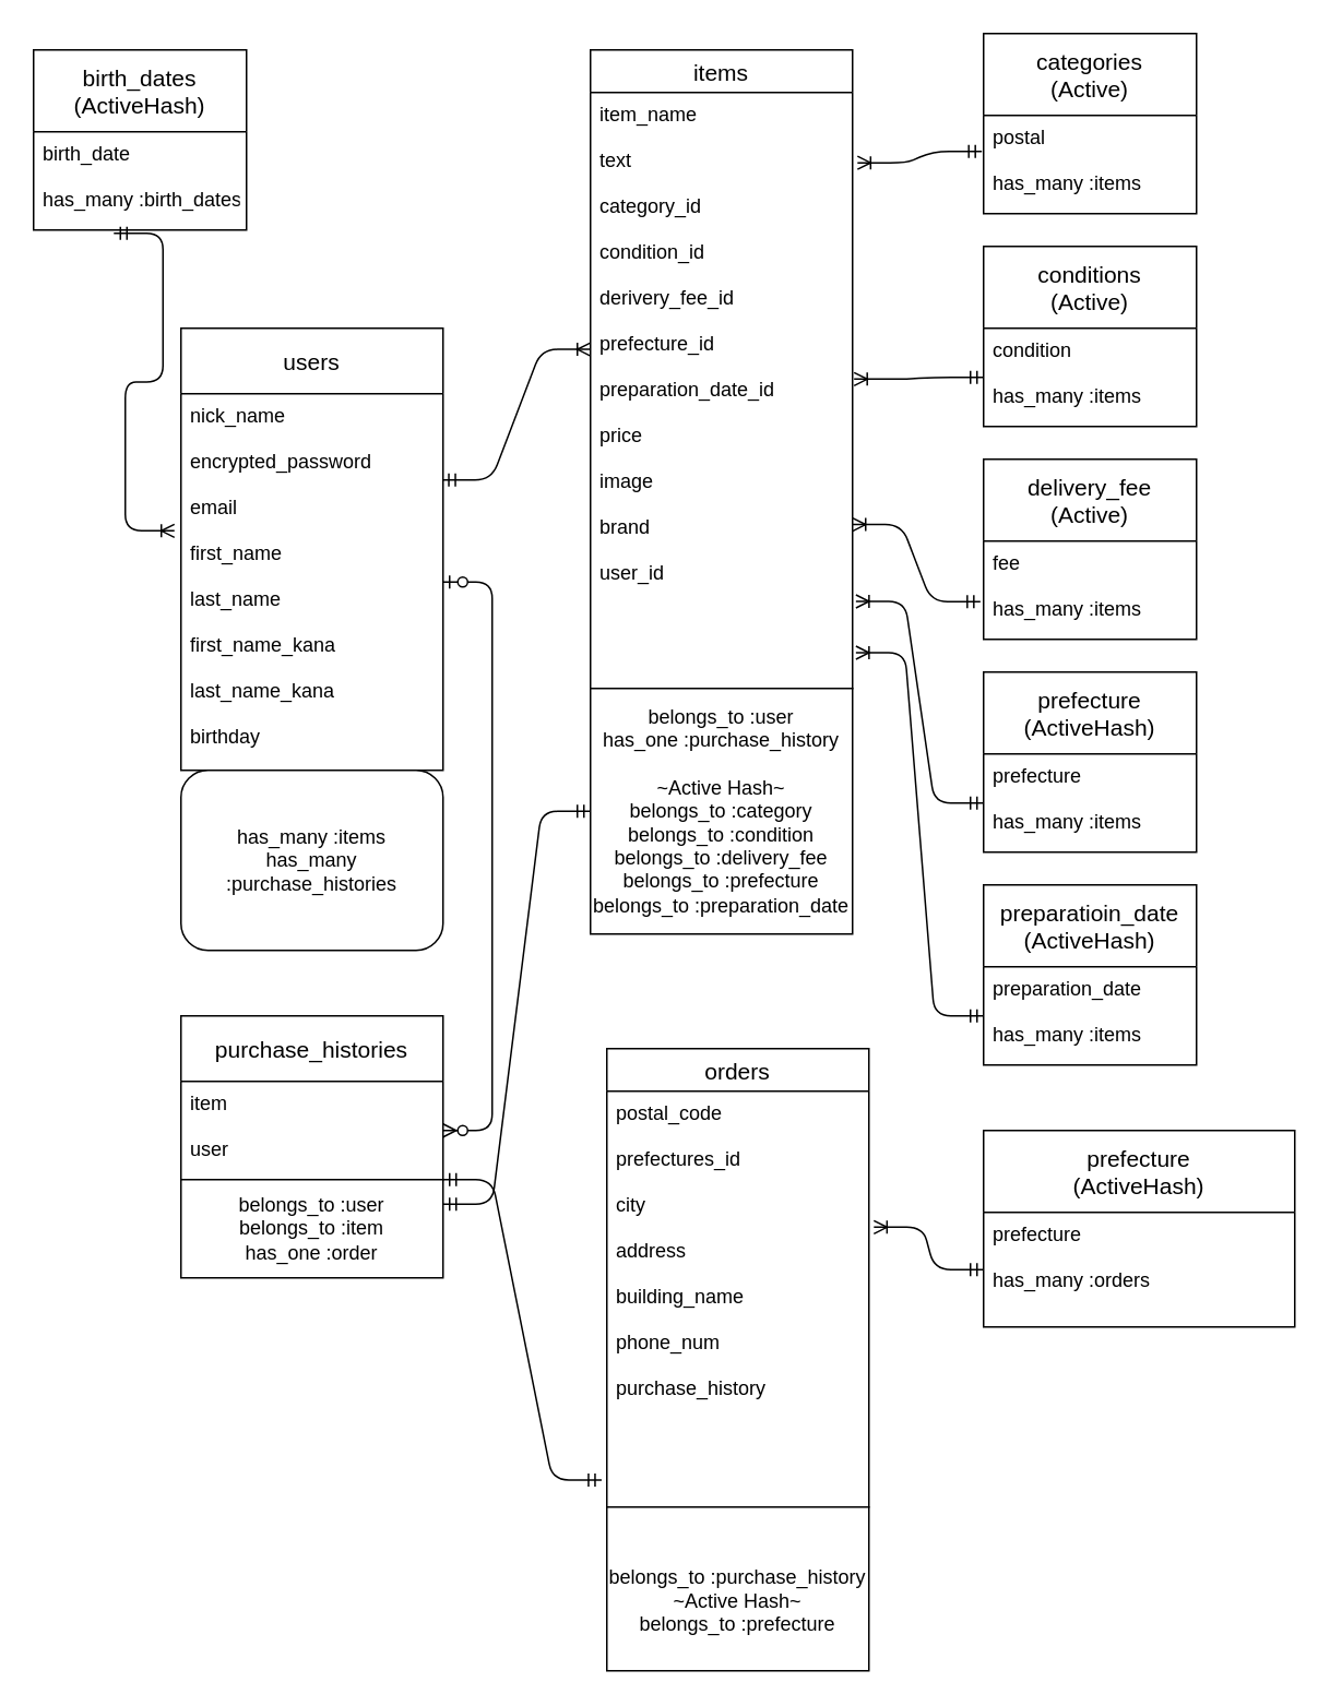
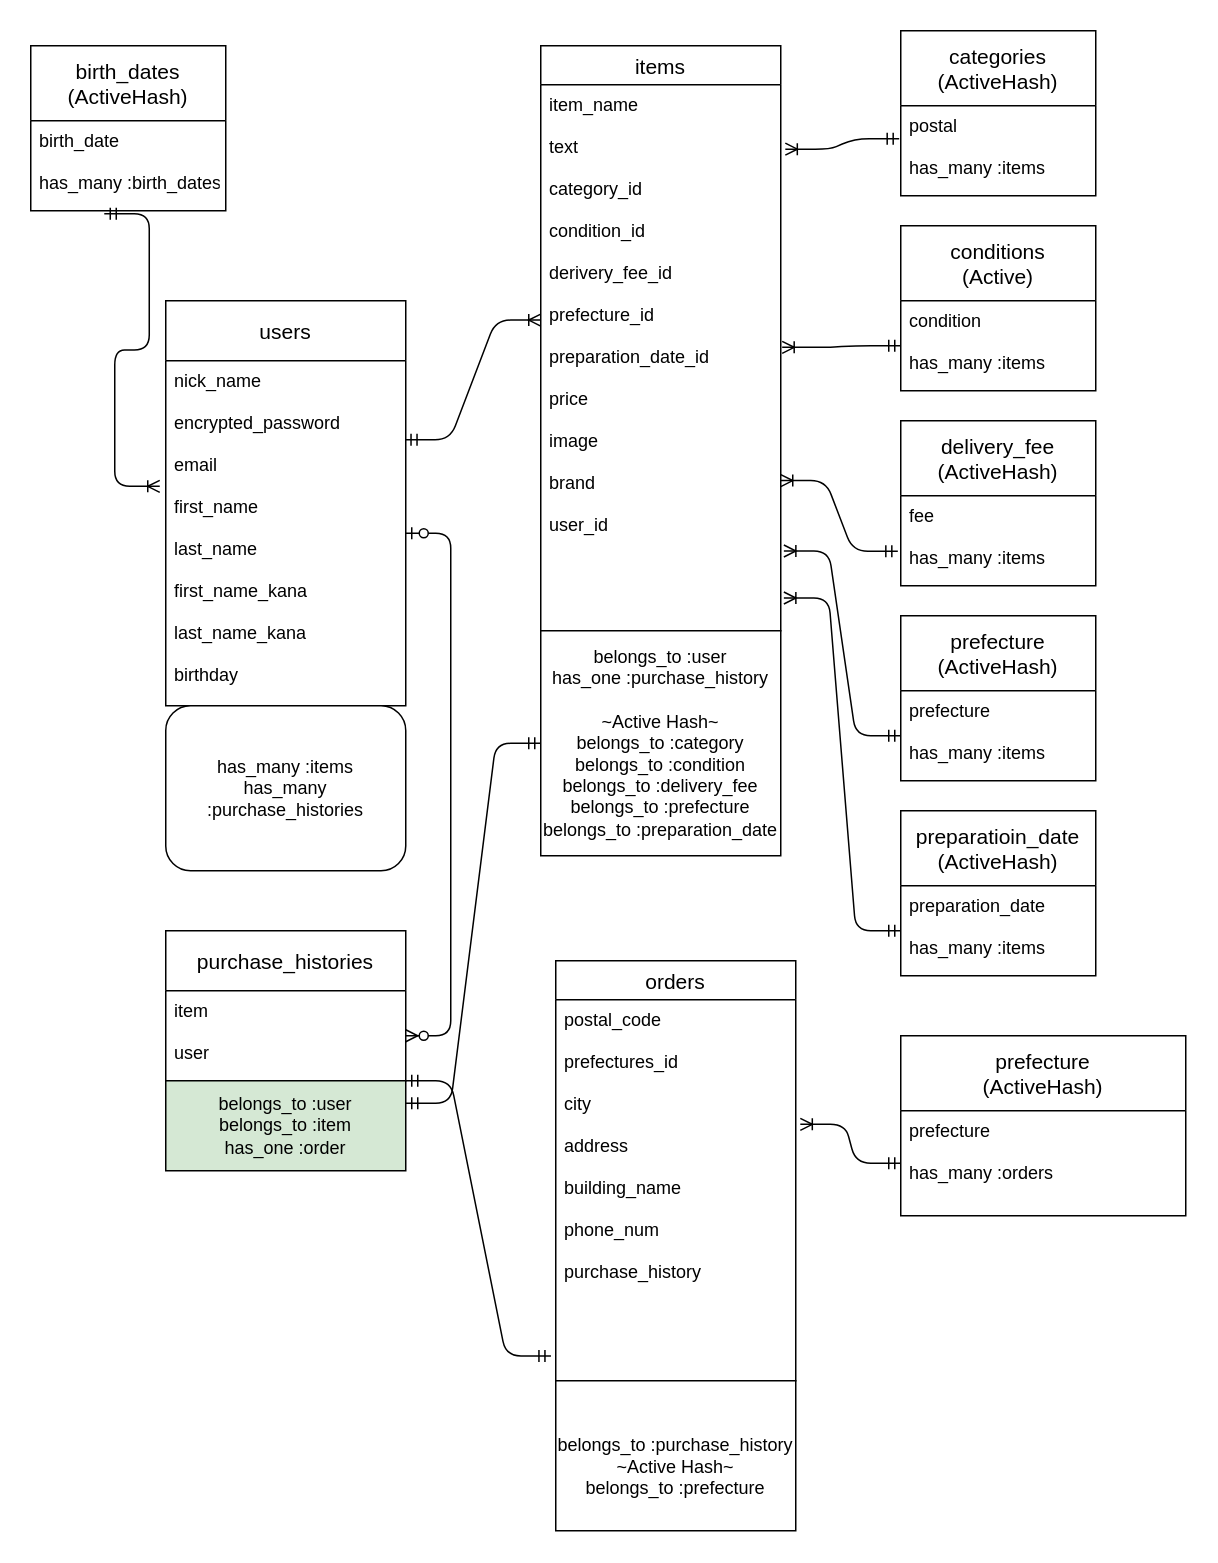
  <mxCell id="0" />
  <mxCell id="1" parent="0" />
  <mxCell id="2" value="birth_dates&#10;(ActiveHash)" style="swimlane;fontStyle=0;childLayout=stackLayout;horizontal=1;startSize=50;horizontalStack=0;resizeParent=1;resizeParentMax=0;resizeLast=0;collapsible=1;marginBottom=0;align=center;fontSize=14;" parent="1" vertex="1"><mxGeometry x="20" y="30" width="130" height="110" as="geometry"><mxRectangle x="10" y="50" width="110" height="40" as="alternateBounds" /></mxGeometry></mxCell>
  <mxCell id="3" value="birth_date&#10;&#10;has_many :birth_dates&#10;" style="text;strokeColor=none;fillColor=none;spacingLeft=4;spacingRight=4;overflow=hidden;rotatable=0;points=[[0,0.5],[1,0.5]];portConstraint=eastwest;fontSize=12;" parent="2" vertex="1"><mxGeometry y="50" width="130" height="60" as="geometry" /></mxCell>
  <mxCell id="4" value="users" style="swimlane;fontStyle=0;childLayout=stackLayout;horizontal=1;startSize=40;horizontalStack=0;resizeParent=1;resizeParentMax=0;resizeLast=0;collapsible=1;marginBottom=0;align=center;fontSize=14;" parent="1" vertex="1"><mxGeometry x="110" y="200" width="160" height="270" as="geometry" /></mxCell>
  <mxCell id="5" value="nick_name&#10;&#10;encrypted_password&#10;&#10;email&#10;&#10;first_name&#10;&#10;last_name&#10;&#10;first_name_kana&#10;&#10;last_name_kana&#10;&#10;birthday&#10;" style="text;strokeColor=none;fillColor=none;spacingLeft=4;spacingRight=4;overflow=hidden;rotatable=0;points=[[0,0.5],[1,0.5]];portConstraint=eastwest;fontSize=12;" parent="4" vertex="1"><mxGeometry y="40" width="160" height="230" as="geometry" /></mxCell>
  <mxCell id="6" value="has_many :items&lt;br&gt;has_many :purchase_histories" style="whiteSpace=wrap;html=1;align=center;rounded=1;" parent="1" vertex="1"><mxGeometry x="110" y="470" width="160" height="110" as="geometry" /></mxCell>
  <mxCell id="7" value="items" style="swimlane;fontStyle=0;childLayout=stackLayout;horizontal=1;startSize=26;horizontalStack=0;resizeParent=1;resizeParentMax=0;resizeLast=0;collapsible=1;marginBottom=0;align=center;fontSize=14;" parent="1" vertex="1"><mxGeometry x="360" y="30" width="160" height="390" as="geometry" /></mxCell>
  <mxCell id="8" value="item_name&#10;&#10;text&#10;&#10;category_id&#10;&#10;condition_id&#10;&#10;derivery_fee_id&#10;&#10;prefecture_id&#10;&#10;preparation_date_id&#10;&#10;price&#10;&#10;image&#10;&#10;brand&#10;&#10;user_id&#10;" style="text;strokeColor=none;fillColor=none;spacingLeft=4;spacingRight=4;overflow=hidden;rotatable=0;points=[[0,0.5],[1,0.5]];portConstraint=eastwest;fontSize=12;" parent="7" vertex="1"><mxGeometry y="26" width="160" height="364" as="geometry" /></mxCell>
  <mxCell id="9" value="belongs_to :user&lt;br&gt;has_one :purchase_history&lt;br&gt;&lt;br&gt;~Active Hash~&lt;br&gt;belongs_to :category&lt;br&gt;belongs_to :condition&lt;br&gt;belongs_to :delivery_fee&lt;br&gt;belongs_to :prefecture&lt;br&gt;belongs_to :preparation_date" style="whiteSpace=wrap;html=1;align=center;" parent="1" vertex="1"><mxGeometry x="360" y="420" width="160" height="150" as="geometry" /></mxCell>
- <mxCell id="10" value="categories&#10;(Active)" style="swimlane;fontStyle=0;childLayout=stackLayout;horizontal=1;startSize=50;horizontalStack=0;resizeParent=1;resizeParentMax=0;resizeLast=0;collapsible=1;marginBottom=0;align=center;fontSize=14;" parent="1" vertex="1"><mxGeometry x="600" y="20" width="130" height="110" as="geometry"><mxRectangle x="10" y="50" width="110" height="40" as="alternateBounds" /></mxGeometry></mxCell>
+ <mxCell id="10" value="categories&#10;(ActiveHash)" style="swimlane;fontStyle=0;childLayout=stackLayout;horizontal=1;startSize=50;horizontalStack=0;resizeParent=1;resizeParentMax=0;resizeLast=0;collapsible=1;marginBottom=0;align=center;fontSize=14;" parent="1" vertex="1"><mxGeometry x="600" y="20" width="130" height="110" as="geometry"><mxRectangle x="10" y="50" width="110" height="40" as="alternateBounds" /></mxGeometry></mxCell>
  <mxCell id="11" value="postal&#10;&#10;has_many :items&#10;" style="text;strokeColor=none;fillColor=none;spacingLeft=4;spacingRight=4;overflow=hidden;rotatable=0;points=[[0,0.5],[1,0.5]];portConstraint=eastwest;fontSize=12;" parent="10" vertex="1"><mxGeometry y="50" width="130" height="60" as="geometry" /></mxCell>
  <mxCell id="12" value="conditions&#10;(Active)" style="swimlane;fontStyle=0;childLayout=stackLayout;horizontal=1;startSize=50;horizontalStack=0;resizeParent=1;resizeParentMax=0;resizeLast=0;collapsible=1;marginBottom=0;align=center;fontSize=14;" parent="1" vertex="1"><mxGeometry x="600" y="150" width="130" height="110" as="geometry"><mxRectangle x="10" y="50" width="110" height="40" as="alternateBounds" /></mxGeometry></mxCell>
  <mxCell id="13" value="condition&#10;&#10;has_many :items&#10;" style="text;strokeColor=none;fillColor=none;spacingLeft=4;spacingRight=4;overflow=hidden;rotatable=0;points=[[0,0.5],[1,0.5]];portConstraint=eastwest;fontSize=12;" parent="12" vertex="1"><mxGeometry y="50" width="130" height="60" as="geometry" /></mxCell>
- <mxCell id="14" value="delivery_fee&#10;(Active)" style="swimlane;fontStyle=0;childLayout=stackLayout;horizontal=1;startSize=50;horizontalStack=0;resizeParent=1;resizeParentMax=0;resizeLast=0;collapsible=1;marginBottom=0;align=center;fontSize=14;" parent="1" vertex="1"><mxGeometry x="600" y="280" width="130" height="110" as="geometry"><mxRectangle x="10" y="50" width="110" height="40" as="alternateBounds" /></mxGeometry></mxCell>
+ <mxCell id="14" value="delivery_fee&#10;(ActiveHash)" style="swimlane;fontStyle=0;childLayout=stackLayout;horizontal=1;startSize=50;horizontalStack=0;resizeParent=1;resizeParentMax=0;resizeLast=0;collapsible=1;marginBottom=0;align=center;fontSize=14;" parent="1" vertex="1"><mxGeometry x="600" y="280" width="130" height="110" as="geometry"><mxRectangle x="10" y="50" width="110" height="40" as="alternateBounds" /></mxGeometry></mxCell>
  <mxCell id="15" value="fee&#10;&#10;has_many :items&#10;" style="text;strokeColor=none;fillColor=none;spacingLeft=4;spacingRight=4;overflow=hidden;rotatable=0;points=[[0,0.5],[1,0.5]];portConstraint=eastwest;fontSize=12;" parent="14" vertex="1"><mxGeometry y="50" width="130" height="60" as="geometry" /></mxCell>
  <mxCell id="16" value="prefecture&#10;(ActiveHash)" style="swimlane;fontStyle=0;childLayout=stackLayout;horizontal=1;startSize=50;horizontalStack=0;resizeParent=1;resizeParentMax=0;resizeLast=0;collapsible=1;marginBottom=0;align=center;fontSize=14;" parent="1" vertex="1"><mxGeometry x="600" y="410" width="130" height="110" as="geometry"><mxRectangle x="10" y="50" width="110" height="40" as="alternateBounds" /></mxGeometry></mxCell>
  <mxCell id="17" value="prefecture&#10;&#10;has_many :items&#10;" style="text;strokeColor=none;fillColor=none;spacingLeft=4;spacingRight=4;overflow=hidden;rotatable=0;points=[[0,0.5],[1,0.5]];portConstraint=eastwest;fontSize=12;" parent="16" vertex="1"><mxGeometry y="50" width="130" height="60" as="geometry" /></mxCell>
  <mxCell id="18" value="preparatioin_date&#10;(ActiveHash)" style="swimlane;fontStyle=0;childLayout=stackLayout;horizontal=1;startSize=50;horizontalStack=0;resizeParent=1;resizeParentMax=0;resizeLast=0;collapsible=1;marginBottom=0;align=center;fontSize=14;" parent="1" vertex="1"><mxGeometry x="600" y="540" width="130" height="110" as="geometry"><mxRectangle x="10" y="50" width="110" height="40" as="alternateBounds" /></mxGeometry></mxCell>
  <mxCell id="19" value="preparation_date&#10;&#10;has_many :items&#10;" style="text;strokeColor=none;fillColor=none;spacingLeft=4;spacingRight=4;overflow=hidden;rotatable=0;points=[[0,0.5],[1,0.5]];portConstraint=eastwest;fontSize=12;" parent="18" vertex="1"><mxGeometry y="50" width="130" height="60" as="geometry" /></mxCell>
  <mxCell id="20" value="" style="edgeStyle=entityRelationEdgeStyle;fontSize=12;html=1;endArrow=ERoneToMany;startArrow=ERmandOne;exitX=0.377;exitY=1.033;exitDx=0;exitDy=0;exitPerimeter=0;entryX=-0.025;entryY=0.364;entryDx=0;entryDy=0;entryPerimeter=0;" parent="1" source="3" target="5" edge="1"><mxGeometry width="100" height="100" relative="1" as="geometry"><mxPoint x="80" y="230" as="sourcePoint" /><mxPoint x="180" y="130" as="targetPoint" /></mxGeometry></mxCell>
  <mxCell id="21" value="" style="edgeStyle=entityRelationEdgeStyle;fontSize=12;html=1;endArrow=ERoneToMany;startArrow=ERmandOne;exitX=0.997;exitY=0.229;exitDx=0;exitDy=0;entryX=0;entryY=0.431;entryDx=0;entryDy=0;entryPerimeter=0;exitPerimeter=0;" parent="1" source="5" target="8" edge="1"><mxGeometry width="100" height="100" relative="1" as="geometry"><mxPoint x="233.01" y="140" as="sourcePoint" /><mxPoint x="290" y="288.98" as="targetPoint" /></mxGeometry></mxCell>
  <mxCell id="22" value="" style="edgeStyle=entityRelationEdgeStyle;fontSize=12;html=1;endArrow=ERoneToMany;startArrow=ERmandOne;exitX=-0.008;exitY=0.367;exitDx=0;exitDy=0;entryX=1.019;entryY=0.118;entryDx=0;entryDy=0;entryPerimeter=0;exitPerimeter=0;" parent="1" source="11" target="8" edge="1"><mxGeometry width="100" height="100" relative="1" as="geometry"><mxPoint x="500" y="260" as="sourcePoint" /><mxPoint x="570" y="162.884" as="targetPoint" /></mxGeometry></mxCell>
  <mxCell id="23" value="" style="edgeStyle=entityRelationEdgeStyle;fontSize=12;html=1;endArrow=ERoneToMany;startArrow=ERmandOne;entryX=1.006;entryY=0.481;entryDx=0;entryDy=0;entryPerimeter=0;exitX=0;exitY=0.5;exitDx=0;exitDy=0;" parent="1" source="13" target="8" edge="1"><mxGeometry width="100" height="100" relative="1" as="geometry"><mxPoint x="550" y="170" as="sourcePoint" /><mxPoint x="520" y="196.932" as="targetPoint" /></mxGeometry></mxCell>
  <mxCell id="24" value="" style="edgeStyle=entityRelationEdgeStyle;fontSize=12;html=1;endArrow=ERoneToMany;startArrow=ERmandOne;exitX=-0.015;exitY=0.617;exitDx=0;exitDy=0;entryX=1;entryY=0.725;entryDx=0;entryDy=0;entryPerimeter=0;exitPerimeter=0;" parent="1" source="15" target="8" edge="1"><mxGeometry width="100" height="100" relative="1" as="geometry"><mxPoint x="545.92" y="360" as="sourcePoint" /><mxPoint x="470" y="366.932" as="targetPoint" /></mxGeometry></mxCell>
  <mxCell id="25" value="" style="edgeStyle=entityRelationEdgeStyle;fontSize=12;html=1;endArrow=ERoneToMany;startArrow=ERmandOne;exitX=0;exitY=0.5;exitDx=0;exitDy=0;entryX=1.013;entryY=0.854;entryDx=0;entryDy=0;entryPerimeter=0;" parent="1" source="17" target="8" edge="1"><mxGeometry width="100" height="100" relative="1" as="geometry"><mxPoint x="545.92" y="540" as="sourcePoint" /><mxPoint x="470" y="546.932" as="targetPoint" /></mxGeometry></mxCell>
  <mxCell id="26" value="" style="edgeStyle=entityRelationEdgeStyle;fontSize=12;html=1;endArrow=ERoneToMany;startArrow=ERmandOne;exitX=0;exitY=0.5;exitDx=0;exitDy=0;entryX=1.013;entryY=0.94;entryDx=0;entryDy=0;entryPerimeter=0;" parent="1" source="19" target="8" edge="1"><mxGeometry width="100" height="100" relative="1" as="geometry"><mxPoint x="495.92" y="600" as="sourcePoint" /><mxPoint x="420" y="606.932" as="targetPoint" /></mxGeometry></mxCell>
  <mxCell id="27" value="orders" style="swimlane;fontStyle=0;childLayout=stackLayout;horizontal=1;startSize=26;horizontalStack=0;resizeParent=1;resizeParentMax=0;resizeLast=0;collapsible=1;marginBottom=0;align=center;fontSize=14;" parent="1" vertex="1"><mxGeometry x="370" y="640" width="160" height="280" as="geometry" /></mxCell>
  <mxCell id="28" value="postal_code&#10;&#10;prefectures_id&#10;&#10;city&#10;&#10;address&#10;&#10;building_name&#10;&#10;phone_num&#10;&#10;purchase_history" style="text;strokeColor=none;fillColor=none;spacingLeft=4;spacingRight=4;overflow=hidden;rotatable=0;points=[[0,0.5],[1,0.5]];portConstraint=eastwest;fontSize=12;" parent="27" vertex="1"><mxGeometry y="26" width="160" height="254" as="geometry" /></mxCell>
  <mxCell id="29" value="prefecture&#10;(ActiveHash)" style="swimlane;fontStyle=0;childLayout=stackLayout;horizontal=1;startSize=50;horizontalStack=0;resizeParent=1;resizeParentMax=0;resizeLast=0;collapsible=1;marginBottom=0;align=center;fontSize=14;" parent="1" vertex="1"><mxGeometry x="600" y="690" width="190" height="120" as="geometry"><mxRectangle x="10" y="50" width="110" height="40" as="alternateBounds" /></mxGeometry></mxCell>
  <mxCell id="30" value="prefecture&#10;&#10;has_many :orders&#10;&#10;" style="text;strokeColor=none;fillColor=none;spacingLeft=4;spacingRight=4;overflow=hidden;rotatable=0;points=[[0,0.5],[1,0.5]];portConstraint=eastwest;fontSize=12;" parent="29" vertex="1"><mxGeometry y="50" width="190" height="70" as="geometry" /></mxCell>
  <mxCell id="31" value="" style="edgeStyle=entityRelationEdgeStyle;fontSize=12;html=1;endArrow=ERoneToMany;startArrow=ERmandOne;exitX=0;exitY=0.5;exitDx=0;exitDy=0;entryX=1.019;entryY=0.327;entryDx=0;entryDy=0;entryPerimeter=0;" parent="1" source="30" target="28" edge="1"><mxGeometry width="100" height="100" relative="1" as="geometry"><mxPoint x="557.92" y="761.84" as="sourcePoint" /><mxPoint x="480" y="540" as="targetPoint" /></mxGeometry></mxCell>
  <mxCell id="32" value="&lt;br&gt;belongs_to :purchase_history&lt;br&gt;~Active Hash~&lt;br&gt;belongs_to :prefecture" style="whiteSpace=wrap;html=1;align=center;" parent="1" vertex="1"><mxGeometry x="370" y="920" width="160" height="100" as="geometry" /></mxCell>
  <mxCell id="33" value="purchase_histories" style="swimlane;fontStyle=0;childLayout=stackLayout;horizontal=1;startSize=40;horizontalStack=0;resizeParent=1;resizeParentMax=0;resizeLast=0;collapsible=1;marginBottom=0;align=center;fontSize=14;" parent="1" vertex="1"><mxGeometry x="110" y="620" width="160" height="100" as="geometry" /></mxCell>
  <mxCell id="34" value="item&#10;&#10;user" style="text;strokeColor=none;fillColor=none;spacingLeft=4;spacingRight=4;overflow=hidden;rotatable=0;points=[[0,0.5],[1,0.5]];portConstraint=eastwest;fontSize=12;" parent="33" vertex="1"><mxGeometry y="40" width="160" height="60" as="geometry" /></mxCell>
- <mxCell id="35" value="belongs_to :user&lt;br&gt;belongs_to :item&lt;br&gt;has_one :order" style="whiteSpace=wrap;html=1;align=center;" parent="1" vertex="1"><mxGeometry x="110" y="720" width="160" height="60" as="geometry" /></mxCell>
+ <mxCell id="35" value="belongs_to :user&lt;br&gt;belongs_to :item&lt;br&gt;has_one :order" style="whiteSpace=wrap;html=1;align=center;fillColor=#d5e8d4;" parent="1" vertex="1"><mxGeometry x="110" y="720" width="160" height="60" as="geometry" /></mxCell>
  <mxCell id="36" value="" style="edgeStyle=entityRelationEdgeStyle;fontSize=12;html=1;endArrow=ERzeroToMany;startArrow=ERzeroToOne;exitX=1;exitY=0.5;exitDx=0;exitDy=0;entryX=1;entryY=0.5;entryDx=0;entryDy=0;" parent="1" source="5" target="34" edge="1"><mxGeometry width="100" height="100" relative="1" as="geometry"><mxPoint x="230" y="530" as="sourcePoint" /><mxPoint x="330" y="430" as="targetPoint" /></mxGeometry></mxCell>
  <mxCell id="37" value="" style="edgeStyle=entityRelationEdgeStyle;fontSize=12;html=1;endArrow=ERmandOne;startArrow=ERmandOne;exitX=1;exitY=0.25;exitDx=0;exitDy=0;entryX=0;entryY=0.5;entryDx=0;entryDy=0;" parent="1" source="35" target="9" edge="1"><mxGeometry width="100" height="100" relative="1" as="geometry"><mxPoint x="270" y="570" as="sourcePoint" /><mxPoint x="370" y="470" as="targetPoint" /></mxGeometry></mxCell>
  <mxCell id="38" value="" style="edgeStyle=entityRelationEdgeStyle;fontSize=12;html=1;endArrow=ERmandOne;startArrow=ERmandOne;exitX=1;exitY=0;exitDx=0;exitDy=0;entryX=-0.02;entryY=0.935;entryDx=0;entryDy=0;entryPerimeter=0;" parent="1" source="35" target="28" edge="1"><mxGeometry width="100" height="100" relative="1" as="geometry"><mxPoint x="280" y="745" as="sourcePoint" /><mxPoint x="370" y="505" as="targetPoint" /></mxGeometry></mxCell>
